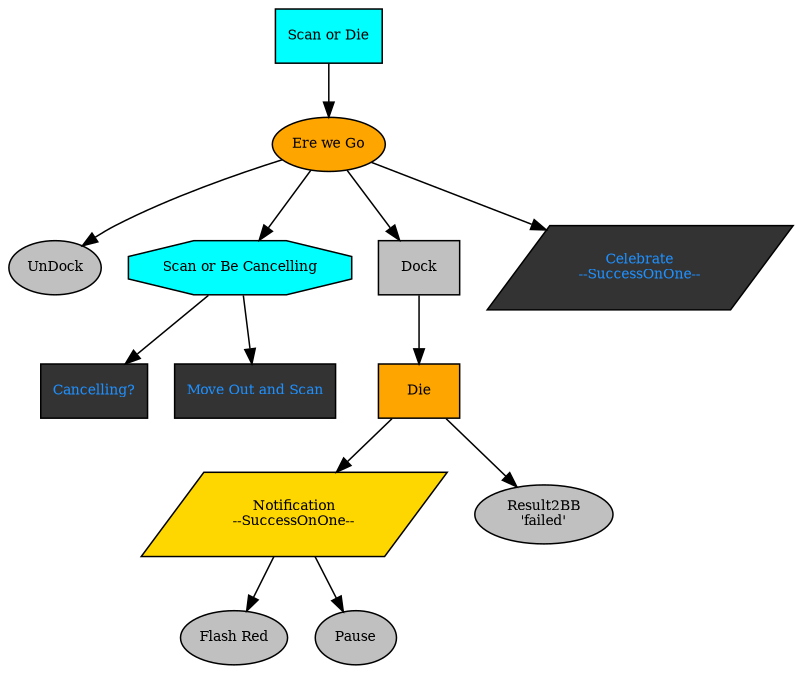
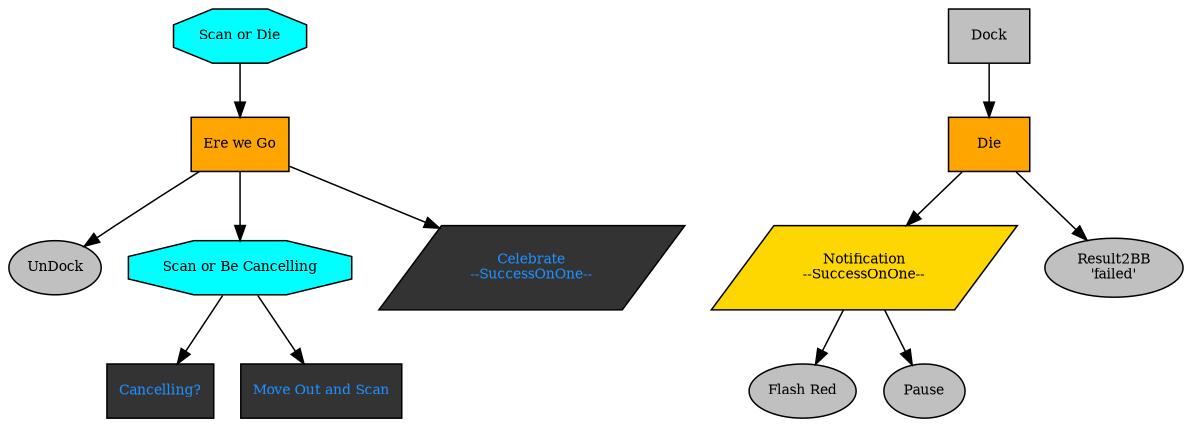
  digraph {
    fontname="times-roman"
    node [fillcolor=gray fontcolor=black fontname="times-roman" fontsize=9 shape=box style=filled]
    edge [fontname="times-roman"]
-   n1 [fillcolor=cyan label="Scan or Die"]
-   n2 [fillcolor=orange label="Ere we Go" shape=ellipse]
+   n1 [fillcolor=cyan label="Scan or Die" shape=octagon]
+   n2 [fillcolor=orange label="Ere we Go"]
    n3 [label=UnDock shape=ellipse]
    n4 [fillcolor=cyan label="Scan or Be Cancelling" shape=octagon]
    n5 [label=Dock]
    n6 [fillcolor=gray20 fontcolor=dodgerblue label="Celebrate\n--SuccessOnOne--" shape=parallelogram]
    n7 [fillcolor=orange label=Die]
    n8 [fillcolor=gold label="Notification\n--SuccessOnOne--" shape=parallelogram]
    n9 [label="Result2BB\n'failed'" shape=ellipse]
    n10 [fillcolor=gray20 fontcolor=dodgerblue label="Cancelling?"]
    n11 [fillcolor=gray20 fontcolor=dodgerblue label="Move Out and Scan"]
    n12 [label="Flash Red" shape=ellipse]
    n13 [label=Pause shape=ellipse]
    n1 -> n2
    n2 -> n3
    n2 -> n4
-   n2 -> n5
    n2 -> n6
    n4 -> n10
    n4 -> n11
    n5 -> n7
    n7 -> n8
    n7 -> n9
    n8 -> n12
    n8 -> n13
  }
